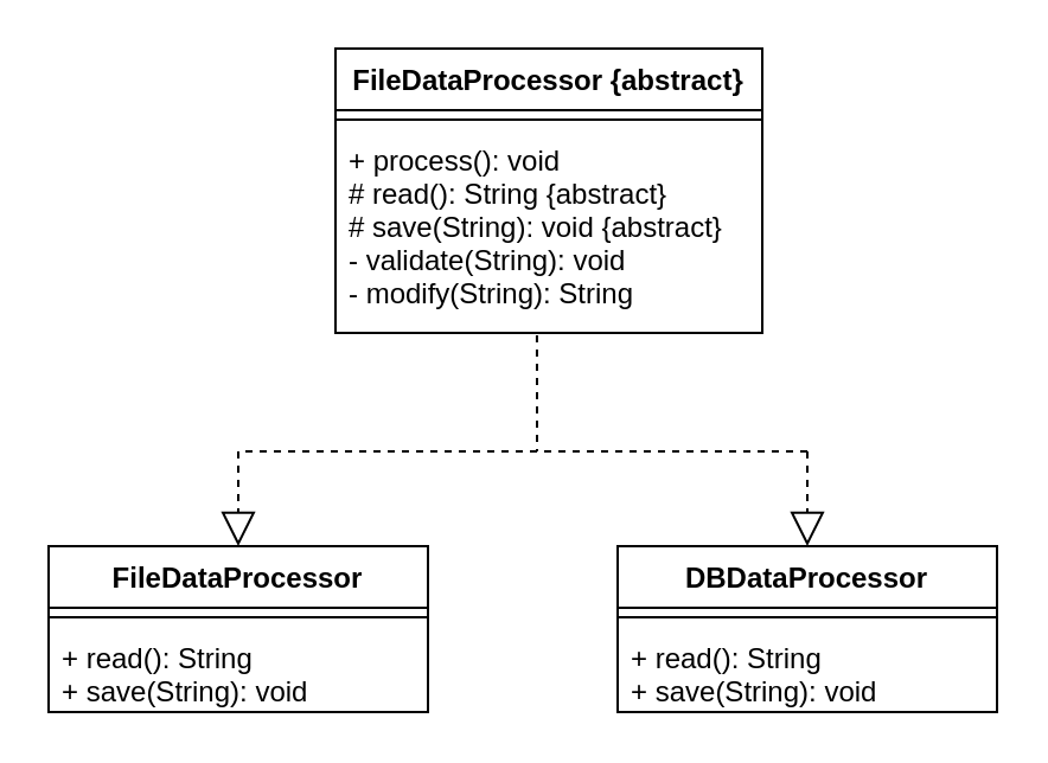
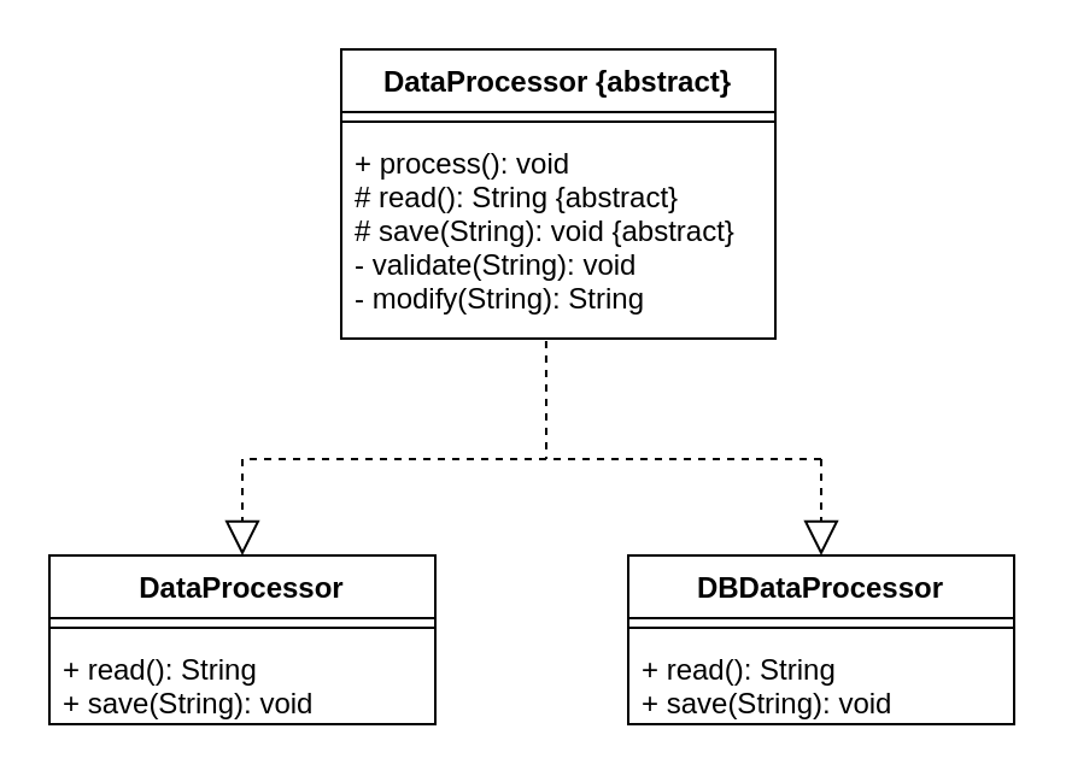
  <mxCell id="0" />
  <mxCell id="1" parent="0" />
- <mxCell id="2" value="FileDataProcessor {abstract}" style="swimlane;fontStyle=1;align=center;verticalAlign=top;childLayout=stackLayout;horizontal=1;startSize=26;horizontalStack=0;resizeParent=1;resizeParentMax=0;resizeLast=0;collapsible=1;marginBottom=0;" vertex="1" parent="1"><mxGeometry x="141" y="20" width="180" height="120" as="geometry" /></mxCell>
+ <mxCell id="2" value="DataProcessor {abstract}" style="swimlane;fontStyle=1;align=center;verticalAlign=top;childLayout=stackLayout;horizontal=1;startSize=26;horizontalStack=0;resizeParent=1;resizeParentMax=0;resizeLast=0;collapsible=1;marginBottom=0;" vertex="1" parent="1"><mxGeometry x="141" y="20" width="180" height="120" as="geometry" /></mxCell>
  <mxCell id="3" value="" style="line;strokeWidth=1;fillColor=none;align=left;verticalAlign=middle;spacingTop=-1;spacingLeft=3;spacingRight=3;rotatable=0;labelPosition=right;points=[];portConstraint=eastwest;" vertex="1" parent="2"><mxGeometry y="26" width="180" height="8" as="geometry" /></mxCell>
  <mxCell id="4" value="+ process(): void&#10;# read(): String {abstract}&#10;# save(String): void  {abstract}&#10;- validate(String): void&#10;- modify(String): String&#10;" style="text;strokeColor=none;fillColor=none;align=left;verticalAlign=top;spacingLeft=4;spacingRight=4;overflow=hidden;rotatable=0;points=[[0,0.5],[1,0.5]];portConstraint=eastwest;" vertex="1" parent="2"><mxGeometry y="34" width="180" height="86" as="geometry" /></mxCell>
- <mxCell id="5" value="FileDataProcessor" style="swimlane;fontStyle=1;align=center;verticalAlign=top;childLayout=stackLayout;horizontal=1;startSize=26;horizontalStack=0;resizeParent=1;resizeParentMax=0;resizeLast=0;collapsible=1;marginBottom=0;" vertex="1" parent="1"><mxGeometry x="20" y="230" width="160" height="70" as="geometry" /></mxCell>
+ <mxCell id="5" value="DataProcessor" style="swimlane;fontStyle=1;align=center;verticalAlign=top;childLayout=stackLayout;horizontal=1;startSize=26;horizontalStack=0;resizeParent=1;resizeParentMax=0;resizeLast=0;collapsible=1;marginBottom=0;" vertex="1" parent="1"><mxGeometry x="20" y="230" width="160" height="70" as="geometry" /></mxCell>
  <mxCell id="6" value="" style="line;strokeWidth=1;fillColor=none;align=left;verticalAlign=middle;spacingTop=-1;spacingLeft=3;spacingRight=3;rotatable=0;labelPosition=right;points=[];portConstraint=eastwest;" vertex="1" parent="5"><mxGeometry y="26" width="160" height="8" as="geometry" /></mxCell>
  <mxCell id="7" value="+ read(): String&#10;+ save(String): void" style="text;strokeColor=none;fillColor=none;align=left;verticalAlign=top;spacingLeft=4;spacingRight=4;overflow=hidden;rotatable=0;points=[[0,0.5],[1,0.5]];portConstraint=eastwest;" vertex="1" parent="5"><mxGeometry y="34" width="160" height="36" as="geometry" /></mxCell>
  <mxCell id="8" value="DBDataProcessor" style="swimlane;fontStyle=1;align=center;verticalAlign=top;childLayout=stackLayout;horizontal=1;startSize=26;horizontalStack=0;resizeParent=1;resizeParentMax=0;resizeLast=0;collapsible=1;marginBottom=0;" vertex="1" parent="1"><mxGeometry x="260" y="230" width="160" height="70" as="geometry" /></mxCell>
  <mxCell id="9" value="" style="line;strokeWidth=1;fillColor=none;align=left;verticalAlign=middle;spacingTop=-1;spacingLeft=3;spacingRight=3;rotatable=0;labelPosition=right;points=[];portConstraint=eastwest;" vertex="1" parent="8"><mxGeometry y="26" width="160" height="8" as="geometry" /></mxCell>
  <mxCell id="10" value="+ read(): String&#10;+ save(String): void" style="text;strokeColor=none;fillColor=none;align=left;verticalAlign=top;spacingLeft=4;spacingRight=4;overflow=hidden;rotatable=0;points=[[0,0.5],[1,0.5]];portConstraint=eastwest;" vertex="1" parent="8"><mxGeometry y="34" width="160" height="36" as="geometry" /></mxCell>
  <mxCell id="11" value="" style="endArrow=none;html=1;edgeStyle=orthogonalEdgeStyle;rounded=0;dashed=1;" edge="1" parent="1"><mxGeometry relative="1" as="geometry"><mxPoint x="340" y="190" as="sourcePoint" /><mxPoint x="100" y="190" as="targetPoint" /></mxGeometry></mxCell>
  <mxCell id="12" value="" style="endArrow=block;dashed=1;endFill=0;endSize=12;html=1;rounded=0;" edge="1" parent="1" target="5"><mxGeometry width="160" relative="1" as="geometry"><mxPoint x="100" y="190" as="sourcePoint" /><mxPoint x="360" y="330" as="targetPoint" /></mxGeometry></mxCell>
  <mxCell id="13" value="" style="endArrow=block;dashed=1;endFill=0;endSize=12;html=1;rounded=0;entryX=0.5;entryY=0;entryDx=0;entryDy=0;" edge="1" parent="1" target="8"><mxGeometry width="160" relative="1" as="geometry"><mxPoint x="340" y="190" as="sourcePoint" /><mxPoint x="110" y="240" as="targetPoint" /><Array as="points" /></mxGeometry></mxCell>
  <mxCell id="14" value="" style="endArrow=none;html=1;edgeStyle=orthogonalEdgeStyle;rounded=0;dashed=1;exitX=0.472;exitY=1.012;exitDx=0;exitDy=0;exitPerimeter=0;" edge="1" parent="1" source="4"><mxGeometry relative="1" as="geometry"><mxPoint x="170" y="160" as="sourcePoint" /><mxPoint x="226" y="190" as="targetPoint" /></mxGeometry></mxCell>
